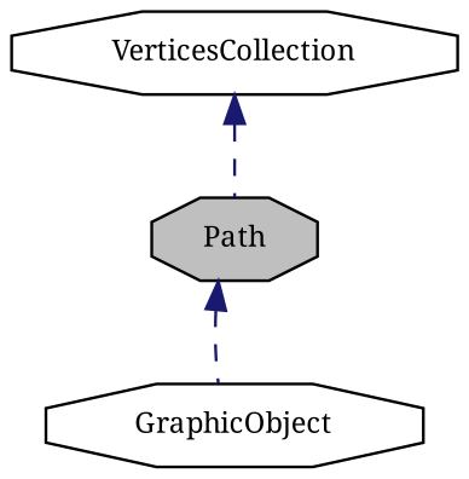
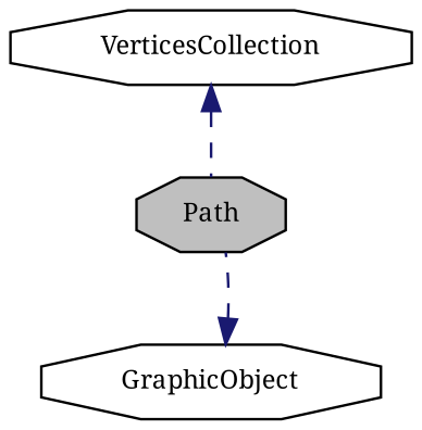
  digraph {
    fontname="Noto Serif"
    node [color=black fillcolor=white fontname="Noto Serif" fontsize=10 shape=octagon style=filled]
    edge [color=midnightblue dir=back fontname="Noto Serif" fontsize=10 labelfontname=Helvetica labelfontsize=10 style=dashed]
    n1 [fillcolor=grey75 fontcolor=black height=0.2 label=Path width=0.4]
    n2 [height=0.2 label=GraphicObject width=0.4]
    n3 [height=0.2 label=VerticesCollection width=0.4]
-   n1 -> n2
+   n2 -> n1
    n3 -> n1
  }
